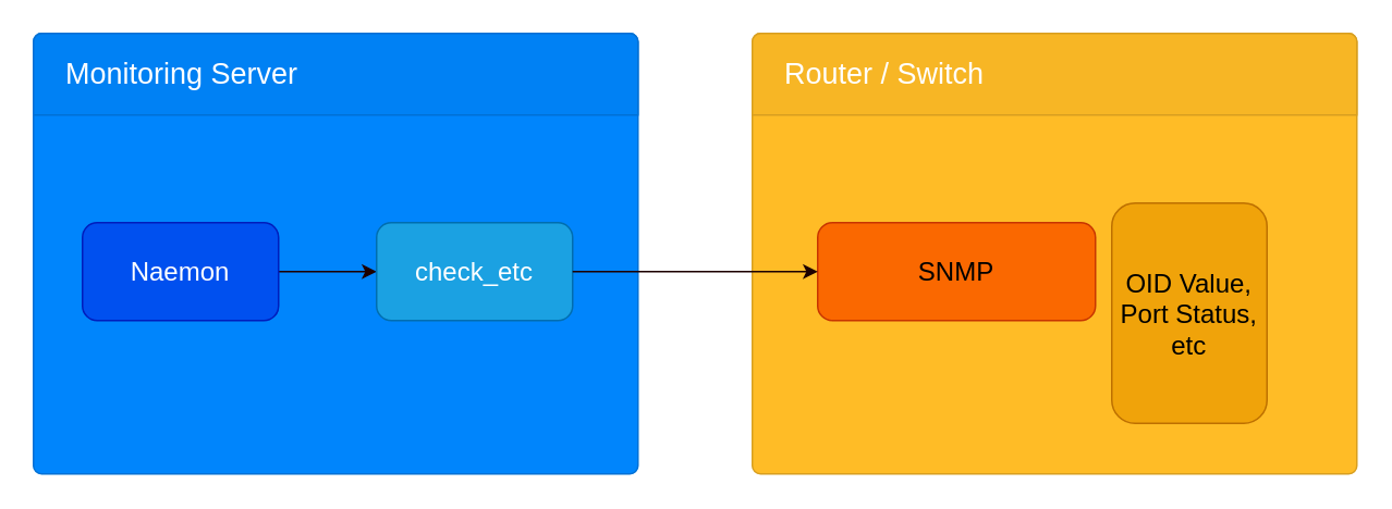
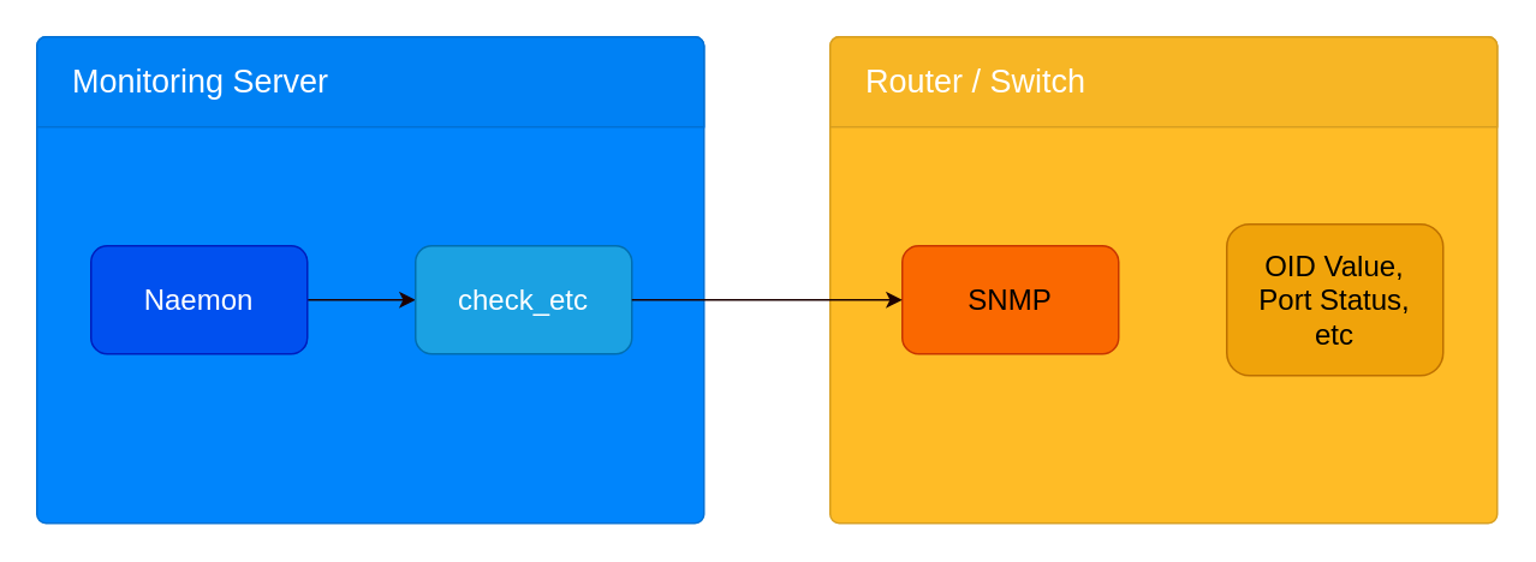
  <mxCell id="0" />
  <mxCell id="1" parent="0" />
  <mxCell id="2" value="" style="html=1;shadow=0;dashed=0;shape=mxgraph.bootstrap.rrect;rSize=5;strokeColor=#0071D5;html=1;whiteSpace=wrap;fillColor=#0085FC;fontColor=#ffffff;verticalAlign=bottom;align=left;spacing=20;spacingBottom=0;fontSize=14;" parent="1" vertex="1"><mxGeometry x="20" y="20" width="370" height="270" as="geometry" /></mxCell>
  <mxCell id="3" value="Monitoring Server" style="html=1;shadow=0;dashed=0;shape=mxgraph.bootstrap.topButton;rSize=5;perimeter=none;whiteSpace=wrap;fillColor=#0081F4;strokeColor=#0071D5;fontColor=#ffffff;resizeWidth=1;fontSize=18;align=left;spacing=20;" parent="2" vertex="1"><mxGeometry width="370" height="50" relative="1" as="geometry" /></mxCell>
  <mxCell id="4" style="edgeStyle=orthogonalEdgeStyle;rounded=0;orthogonalLoop=1;jettySize=auto;html=1;strokeColor=#1D0101;" parent="2" source="5" target="6" edge="1"><mxGeometry relative="1" as="geometry" /></mxCell>
  <mxCell id="5" value="&lt;font style=&quot;font-size: 16px;&quot;&gt;Naemon&lt;/font&gt;" style="rounded=1;whiteSpace=wrap;html=1;fillColor=#0050ef;fontColor=#ffffff;strokeColor=#001DBC;fontSize=16;" parent="2" vertex="1"><mxGeometry x="30" y="116" width="120" height="60" as="geometry" /></mxCell>
  <mxCell id="6" value="&lt;font style=&quot;font-size: 16px;&quot;&gt;check_etc&lt;/font&gt;" style="rounded=1;whiteSpace=wrap;html=1;fillColor=#1ba1e2;fontColor=#ffffff;strokeColor=#006EAF;fontSize=16;" parent="2" vertex="1"><mxGeometry x="210" y="116" width="120" height="60" as="geometry" /></mxCell>
  <mxCell id="7" value="&lt;br style=&quot;font-size: 14px&quot;&gt;" style="html=1;shadow=0;dashed=0;shape=mxgraph.bootstrap.rrect;rSize=5;strokeColor=#D89F20;html=1;whiteSpace=wrap;fillColor=#FFBC26;fontColor=#ffffff;verticalAlign=bottom;align=left;spacing=20;spacingBottom=0;fontSize=14;" parent="1" vertex="1"><mxGeometry x="460" y="20" width="370" height="270" as="geometry" /></mxCell>
  <mxCell id="8" value="Router / Switch" style="html=1;shadow=0;dashed=0;shape=mxgraph.bootstrap.topButton;rSize=5;perimeter=none;whiteSpace=wrap;fillColor=#F7B625;strokeColor=#D89F20;fontColor=#ffffff;resizeWidth=1;fontSize=18;align=left;spacing=20;" parent="7" vertex="1"><mxGeometry width="370.0" height="50" relative="1" as="geometry" /></mxCell>
- <mxCell id="9" value="&lt;font style=&quot;font-size: 16px;&quot;&gt;SNMP&lt;/font&gt;" style="rounded=1;whiteSpace=wrap;html=1;fillColor=#fa6800;fontColor=#000000;strokeColor=#C73500;fontSize=16;" parent="7" vertex="1"><mxGeometry x="40.005" y="116" width="170" height="60" as="geometry" /></mxCell>
- <mxCell id="10" value="&lt;span style=&quot;font-size: 16px;&quot;&gt;OID Value,&lt;/span&gt;&lt;div style=&quot;font-size: 16px;&quot;&gt;&lt;span style=&quot;font-size: 16px;&quot;&gt;Port Status,&lt;/span&gt;&lt;/div&gt;&lt;div style=&quot;font-size: 16px;&quot;&gt;&lt;span style=&quot;font-size: 16px;&quot;&gt;etc&lt;/span&gt;&lt;/div&gt;" style="rounded=1;whiteSpace=wrap;html=1;fillColor=#f0a30a;fontColor=#000000;strokeColor=#BD7000;fontSize=16;" parent="7" vertex="1"><mxGeometry x="220" y="104" width="95" height="135" as="geometry" /></mxCell>
+ <mxCell id="9" value="&lt;font style=&quot;font-size: 16px;&quot;&gt;SNMP&lt;/font&gt;" style="rounded=1;whiteSpace=wrap;html=1;fillColor=#fa6800;fontColor=#000000;strokeColor=#C73500;fontSize=16;" parent="7" vertex="1"><mxGeometry x="40.005" y="116" width="120" height="60" as="geometry" /></mxCell>
+ <mxCell id="10" value="&lt;span style=&quot;font-size: 16px;&quot;&gt;OID Value,&lt;/span&gt;&lt;div style=&quot;font-size: 16px;&quot;&gt;&lt;span style=&quot;font-size: 16px;&quot;&gt;Port Status,&lt;/span&gt;&lt;/div&gt;&lt;div style=&quot;font-size: 16px;&quot;&gt;&lt;span style=&quot;font-size: 16px;&quot;&gt;etc&lt;/span&gt;&lt;/div&gt;" style="rounded=1;whiteSpace=wrap;html=1;fillColor=#f0a30a;fontColor=#000000;strokeColor=#BD7000;fontSize=16;" parent="7" vertex="1"><mxGeometry x="220" y="104" width="120" height="84" as="geometry" /></mxCell>
  <mxCell id="11" style="edgeStyle=orthogonalEdgeStyle;rounded=0;orthogonalLoop=1;jettySize=auto;html=1;strokeColor=#1D0101;" parent="1" source="6" target="9" edge="1"><mxGeometry relative="1" as="geometry" /></mxCell>
